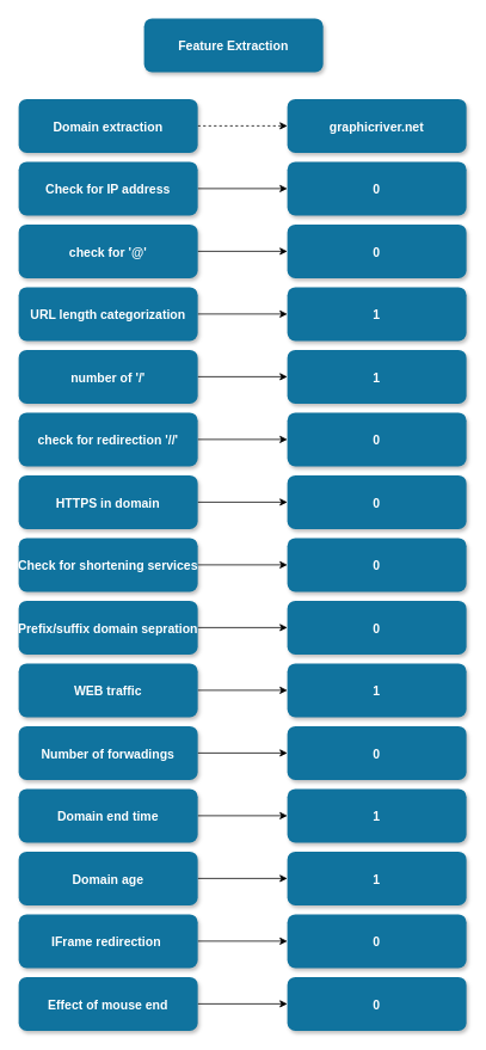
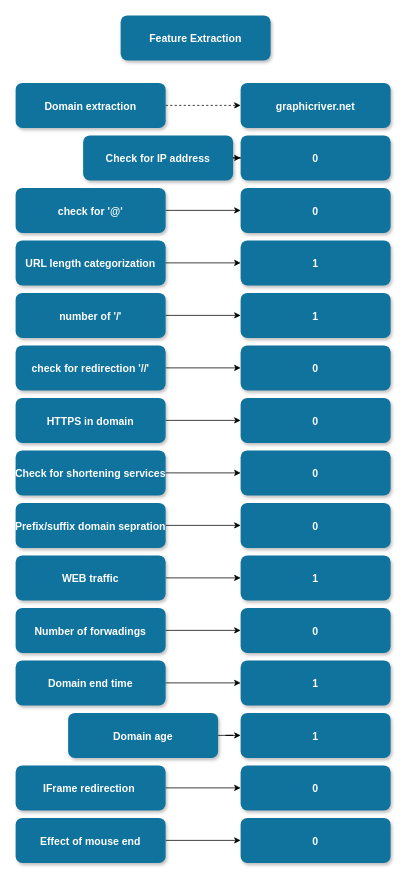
  <mxCell id="0" />
  <mxCell id="1" parent="0" />
  <mxCell id="2" value="Feature Extraction" style="rounded=1;fillColor=#10739E;strokeColor=none;shadow=1;gradientColor=none;fontStyle=1;fontColor=#FFFFFF;fontSize=14;" parent="1" vertex="1"><mxGeometry x="160" y="20" width="200" height="60" as="geometry" /></mxCell>
  <mxCell id="3" value="" style="edgeStyle=orthogonalEdgeStyle;rounded=0;orthogonalLoop=1;jettySize=auto;html=1;fontFamily=Helvetica;fontSize=14;fontColor=#FFFFFF;dashed=1;" edge="1" parent="1" source="4" target="33"><mxGeometry relative="1" as="geometry" /></mxCell>
  <mxCell id="4" value="Domain extraction" style="rounded=1;fillColor=#10739E;strokeColor=none;shadow=1;gradientColor=none;fontStyle=1;fontColor=#FFFFFF;fontSize=14;" parent="1" vertex="1"><mxGeometry x="20" y="110" width="200" height="60" as="geometry" /></mxCell>
  <mxCell id="5" value="" style="edgeStyle=orthogonalEdgeStyle;rounded=0;orthogonalLoop=1;jettySize=auto;html=1;fontFamily=Helvetica;fontSize=14;fontColor=#FFFFFF;entryX=0;entryY=0.5;entryDx=0;entryDy=0;" edge="1" parent="1" source="6" target="34"><mxGeometry relative="1" as="geometry" /></mxCell>
- <mxCell id="6" value="Check for IP address" style="rounded=1;fillColor=#10739E;strokeColor=none;shadow=1;gradientColor=none;fontStyle=1;fontColor=#FFFFFF;fontSize=14;" parent="1" vertex="1"><mxGeometry x="20" y="180" width="200" height="60" as="geometry" /></mxCell>
+ <mxCell id="6" value="Check for IP address" style="rounded=1;fillColor=#10739E;strokeColor=none;shadow=1;gradientColor=none;fontStyle=1;fontColor=#FFFFFF;fontSize=14;" parent="1" vertex="1"><mxGeometry x="110" y="180" width="200" height="60" as="geometry" /></mxCell>
  <mxCell id="7" value="" style="edgeStyle=orthogonalEdgeStyle;rounded=0;orthogonalLoop=1;jettySize=auto;html=1;fontFamily=Helvetica;fontSize=14;fontColor=#FFFFFF;entryX=0;entryY=0.5;entryDx=0;entryDy=0;" edge="1" parent="1" source="8" target="35"><mxGeometry relative="1" as="geometry" /></mxCell>
  <mxCell id="8" value="URL length categorization" style="rounded=1;fillColor=#10739E;strokeColor=none;shadow=1;gradientColor=none;fontStyle=1;fontColor=#FFFFFF;fontSize=14;" parent="1" vertex="1"><mxGeometry x="20" y="320" width="200" height="60" as="geometry" /></mxCell>
  <mxCell id="9" value="" style="edgeStyle=orthogonalEdgeStyle;rounded=0;orthogonalLoop=1;jettySize=auto;html=1;fontFamily=Helvetica;fontSize=14;fontColor=#FFFFFF;" edge="1" parent="1" source="10" target="36"><mxGeometry relative="1" as="geometry" /></mxCell>
  <mxCell id="10" value="IFrame redirection " style="rounded=1;fillColor=#10739E;strokeColor=none;shadow=1;gradientColor=none;fontStyle=1;fontColor=#FFFFFF;fontSize=14;" vertex="1" parent="1"><mxGeometry x="20" y="1020" width="200" height="60" as="geometry" /></mxCell>
  <mxCell id="11" value="" style="edgeStyle=orthogonalEdgeStyle;rounded=0;orthogonalLoop=1;jettySize=auto;html=1;fontFamily=Helvetica;fontSize=14;fontColor=#FFFFFF;" edge="1" parent="1" source="12" target="37"><mxGeometry relative="1" as="geometry" /></mxCell>
  <mxCell id="12" value="Prefix/suffix domain sepration" style="rounded=1;fillColor=#10739E;strokeColor=none;shadow=1;gradientColor=none;fontStyle=1;fontColor=#FFFFFF;fontSize=14;" vertex="1" parent="1"><mxGeometry x="20" y="670" width="200" height="60" as="geometry" /></mxCell>
  <mxCell id="13" value="" style="edgeStyle=orthogonalEdgeStyle;rounded=0;orthogonalLoop=1;jettySize=auto;html=1;fontFamily=Helvetica;fontSize=14;fontColor=#FFFFFF;" edge="1" parent="1" source="14" target="38"><mxGeometry relative="1" as="geometry" /></mxCell>
  <mxCell id="14" value="number of '/'" style="rounded=1;fillColor=#10739E;strokeColor=none;shadow=1;gradientColor=none;fontStyle=1;fontColor=#FFFFFF;fontSize=14;" vertex="1" parent="1"><mxGeometry x="20" y="390" width="200" height="60" as="geometry" /></mxCell>
  <mxCell id="15" value="" style="edgeStyle=orthogonalEdgeStyle;rounded=0;orthogonalLoop=1;jettySize=auto;html=1;fontFamily=Helvetica;fontSize=14;fontColor=#FFFFFF;" edge="1" parent="1" source="16" target="39"><mxGeometry relative="1" as="geometry" /></mxCell>
  <mxCell id="16" value="check for redirection '//'" style="rounded=1;fillColor=#10739E;strokeColor=none;shadow=1;gradientColor=none;fontStyle=1;fontColor=#FFFFFF;fontSize=14;" vertex="1" parent="1"><mxGeometry x="20" y="460" width="200" height="60" as="geometry" /></mxCell>
  <mxCell id="17" value="" style="edgeStyle=orthogonalEdgeStyle;rounded=0;orthogonalLoop=1;jettySize=auto;html=1;fontFamily=Helvetica;fontSize=14;fontColor=#FFFFFF;" edge="1" parent="1" source="18" target="40"><mxGeometry relative="1" as="geometry" /></mxCell>
  <mxCell id="18" value="HTTPS in domain" style="rounded=1;fillColor=#10739E;strokeColor=none;shadow=1;gradientColor=none;fontStyle=1;fontColor=#FFFFFF;fontSize=14;" vertex="1" parent="1"><mxGeometry x="20" y="530" width="200" height="60" as="geometry" /></mxCell>
  <mxCell id="19" value="" style="edgeStyle=orthogonalEdgeStyle;rounded=0;orthogonalLoop=1;jettySize=auto;html=1;fontFamily=Helvetica;fontSize=14;fontColor=#FFFFFF;" edge="1" parent="1" source="20" target="41"><mxGeometry relative="1" as="geometry" /></mxCell>
  <mxCell id="20" value="Check for shortening services" style="rounded=1;fillColor=#10739E;strokeColor=none;shadow=1;gradientColor=none;fontStyle=1;fontColor=#FFFFFF;fontSize=14;" vertex="1" parent="1"><mxGeometry x="20" y="600" width="200" height="60" as="geometry" /></mxCell>
  <mxCell id="21" value="" style="edgeStyle=orthogonalEdgeStyle;rounded=0;orthogonalLoop=1;jettySize=auto;html=1;fontFamily=Helvetica;fontSize=14;fontColor=#FFFFFF;" edge="1" parent="1" source="22" target="42"><mxGeometry relative="1" as="geometry" /></mxCell>
  <mxCell id="22" value="WEB traffic" style="rounded=1;fillColor=#10739E;strokeColor=none;shadow=1;gradientColor=none;fontStyle=1;fontColor=#FFFFFF;fontSize=14;" vertex="1" parent="1"><mxGeometry x="20" y="740" width="200" height="60" as="geometry" /></mxCell>
  <mxCell id="23" value="" style="edgeStyle=orthogonalEdgeStyle;rounded=0;orthogonalLoop=1;jettySize=auto;html=1;fontFamily=Helvetica;fontSize=14;fontColor=#FFFFFF;" edge="1" parent="1" source="24" target="43"><mxGeometry relative="1" as="geometry" /></mxCell>
  <mxCell id="24" value="Effect of mouse end" style="rounded=1;fillColor=#10739E;strokeColor=none;shadow=1;gradientColor=none;fontStyle=1;fontColor=#FFFFFF;fontSize=14;" vertex="1" parent="1"><mxGeometry x="20" y="1090" width="200" height="60" as="geometry" /></mxCell>
  <mxCell id="25" value="" style="edgeStyle=orthogonalEdgeStyle;rounded=0;orthogonalLoop=1;jettySize=auto;html=1;fontFamily=Helvetica;fontSize=14;fontColor=#FFFFFF;" edge="1" parent="1" source="26" target="44"><mxGeometry relative="1" as="geometry" /></mxCell>
- <mxCell id="26" value="Domain age" style="rounded=1;fillColor=#10739E;strokeColor=none;shadow=1;gradientColor=none;fontStyle=1;fontColor=#FFFFFF;fontSize=14;" vertex="1" parent="1"><mxGeometry x="20" y="950" width="200" height="60" as="geometry" /></mxCell>
+ <mxCell id="26" value="Domain age" style="rounded=1;fillColor=#10739E;strokeColor=none;shadow=1;gradientColor=none;fontStyle=1;fontColor=#FFFFFF;fontSize=14;" vertex="1" parent="1"><mxGeometry x="90" y="950" width="200" height="60" as="geometry" /></mxCell>
  <mxCell id="27" value="" style="edgeStyle=orthogonalEdgeStyle;rounded=0;orthogonalLoop=1;jettySize=auto;html=1;fontFamily=Helvetica;fontSize=14;fontColor=#FFFFFF;" edge="1" parent="1" source="28" target="45"><mxGeometry relative="1" as="geometry" /></mxCell>
  <mxCell id="28" value="Domain end time" style="rounded=1;fillColor=#10739E;strokeColor=none;shadow=1;gradientColor=none;fontStyle=1;fontColor=#FFFFFF;fontSize=14;" vertex="1" parent="1"><mxGeometry x="20" y="880" width="200" height="60" as="geometry" /></mxCell>
  <mxCell id="29" value="" style="edgeStyle=orthogonalEdgeStyle;rounded=0;orthogonalLoop=1;jettySize=auto;html=1;fontFamily=Helvetica;fontSize=14;fontColor=#FFFFFF;" edge="1" parent="1" source="30" target="46"><mxGeometry relative="1" as="geometry" /></mxCell>
  <mxCell id="30" value="Number of forwadings" style="rounded=1;fillColor=#10739E;strokeColor=none;shadow=1;gradientColor=none;fontStyle=1;fontColor=#FFFFFF;fontSize=14;" vertex="1" parent="1"><mxGeometry x="20" y="810" width="200" height="60" as="geometry" /></mxCell>
  <mxCell id="31" value="" style="edgeStyle=orthogonalEdgeStyle;rounded=0;orthogonalLoop=1;jettySize=auto;html=1;fontFamily=Helvetica;fontSize=14;fontColor=#FFFFFF;" edge="1" parent="1" source="32" target="47"><mxGeometry relative="1" as="geometry" /></mxCell>
  <mxCell id="32" value="check for '@'" style="rounded=1;fillColor=#10739E;strokeColor=none;shadow=1;gradientColor=none;fontStyle=1;fontColor=#FFFFFF;fontSize=14;" parent="1" vertex="1"><mxGeometry x="20" y="250" width="200" height="60" as="geometry" /></mxCell>
  <mxCell id="33" value="graphicriver.net" style="rounded=1;fillColor=#10739E;strokeColor=none;shadow=1;gradientColor=none;fontStyle=1;fontColor=#FFFFFF;fontSize=14;" vertex="1" parent="1"><mxGeometry x="320" y="110" width="200" height="60" as="geometry" /></mxCell>
  <mxCell id="34" value="0" style="rounded=1;fillColor=#10739E;strokeColor=none;shadow=1;gradientColor=none;fontStyle=1;fontColor=#FFFFFF;fontSize=14;" vertex="1" parent="1"><mxGeometry x="320" y="180" width="200" height="60" as="geometry" /></mxCell>
  <mxCell id="35" value="1" style="rounded=1;fillColor=#10739E;strokeColor=none;shadow=1;gradientColor=none;fontStyle=1;fontColor=#FFFFFF;fontSize=14;" vertex="1" parent="1"><mxGeometry x="320" y="320" width="200" height="60" as="geometry" /></mxCell>
  <mxCell id="36" value="0" style="rounded=1;fillColor=#10739E;strokeColor=none;shadow=1;gradientColor=none;fontStyle=1;fontColor=#FFFFFF;fontSize=14;" vertex="1" parent="1"><mxGeometry x="320" y="1020" width="200" height="60" as="geometry" /></mxCell>
  <mxCell id="37" value="0" style="rounded=1;fillColor=#10739E;strokeColor=none;shadow=1;gradientColor=none;fontStyle=1;fontColor=#FFFFFF;fontSize=14;" vertex="1" parent="1"><mxGeometry x="320" y="670" width="200" height="60" as="geometry" /></mxCell>
  <mxCell id="38" value="1" style="rounded=1;fillColor=#10739E;strokeColor=none;shadow=1;gradientColor=none;fontStyle=1;fontColor=#FFFFFF;fontSize=14;" vertex="1" parent="1"><mxGeometry x="320" y="390" width="200" height="60" as="geometry" /></mxCell>
  <mxCell id="39" value="0" style="rounded=1;fillColor=#10739E;strokeColor=none;shadow=1;gradientColor=none;fontStyle=1;fontColor=#FFFFFF;fontSize=14;" vertex="1" parent="1"><mxGeometry x="320" y="460" width="200" height="60" as="geometry" /></mxCell>
  <mxCell id="40" value="0" style="rounded=1;fillColor=#10739E;strokeColor=none;shadow=1;gradientColor=none;fontStyle=1;fontColor=#FFFFFF;fontSize=14;" vertex="1" parent="1"><mxGeometry x="320" y="530" width="200" height="60" as="geometry" /></mxCell>
  <mxCell id="41" value="0" style="rounded=1;fillColor=#10739E;strokeColor=none;shadow=1;gradientColor=none;fontStyle=1;fontColor=#FFFFFF;fontSize=14;" vertex="1" parent="1"><mxGeometry x="320" y="600" width="200" height="60" as="geometry" /></mxCell>
  <mxCell id="42" value="1" style="rounded=1;fillColor=#10739E;strokeColor=none;shadow=1;gradientColor=none;fontStyle=1;fontColor=#FFFFFF;fontSize=14;" vertex="1" parent="1"><mxGeometry x="320" y="740" width="200" height="60" as="geometry" /></mxCell>
  <mxCell id="43" value="0" style="rounded=1;fillColor=#10739E;strokeColor=none;shadow=1;gradientColor=none;fontStyle=1;fontColor=#FFFFFF;fontSize=14;" vertex="1" parent="1"><mxGeometry x="320" y="1090" width="200" height="60" as="geometry" /></mxCell>
  <mxCell id="44" value="1" style="rounded=1;fillColor=#10739E;strokeColor=none;shadow=1;gradientColor=none;fontStyle=1;fontColor=#FFFFFF;fontSize=14;" vertex="1" parent="1"><mxGeometry x="320" y="950" width="200" height="60" as="geometry" /></mxCell>
  <mxCell id="45" value="1" style="rounded=1;fillColor=#10739E;strokeColor=none;shadow=1;gradientColor=none;fontStyle=1;fontColor=#FFFFFF;fontSize=14;" vertex="1" parent="1"><mxGeometry x="320" y="880" width="200" height="60" as="geometry" /></mxCell>
  <mxCell id="46" value="0" style="rounded=1;fillColor=#10739E;strokeColor=none;shadow=1;gradientColor=none;fontStyle=1;fontColor=#FFFFFF;fontSize=14;" vertex="1" parent="1"><mxGeometry x="320" y="810" width="200" height="60" as="geometry" /></mxCell>
  <mxCell id="47" value="0" style="rounded=1;fillColor=#10739E;strokeColor=none;shadow=1;gradientColor=none;fontStyle=1;fontColor=#FFFFFF;fontSize=14;" vertex="1" parent="1"><mxGeometry x="320" y="250" width="200" height="60" as="geometry" /></mxCell>
